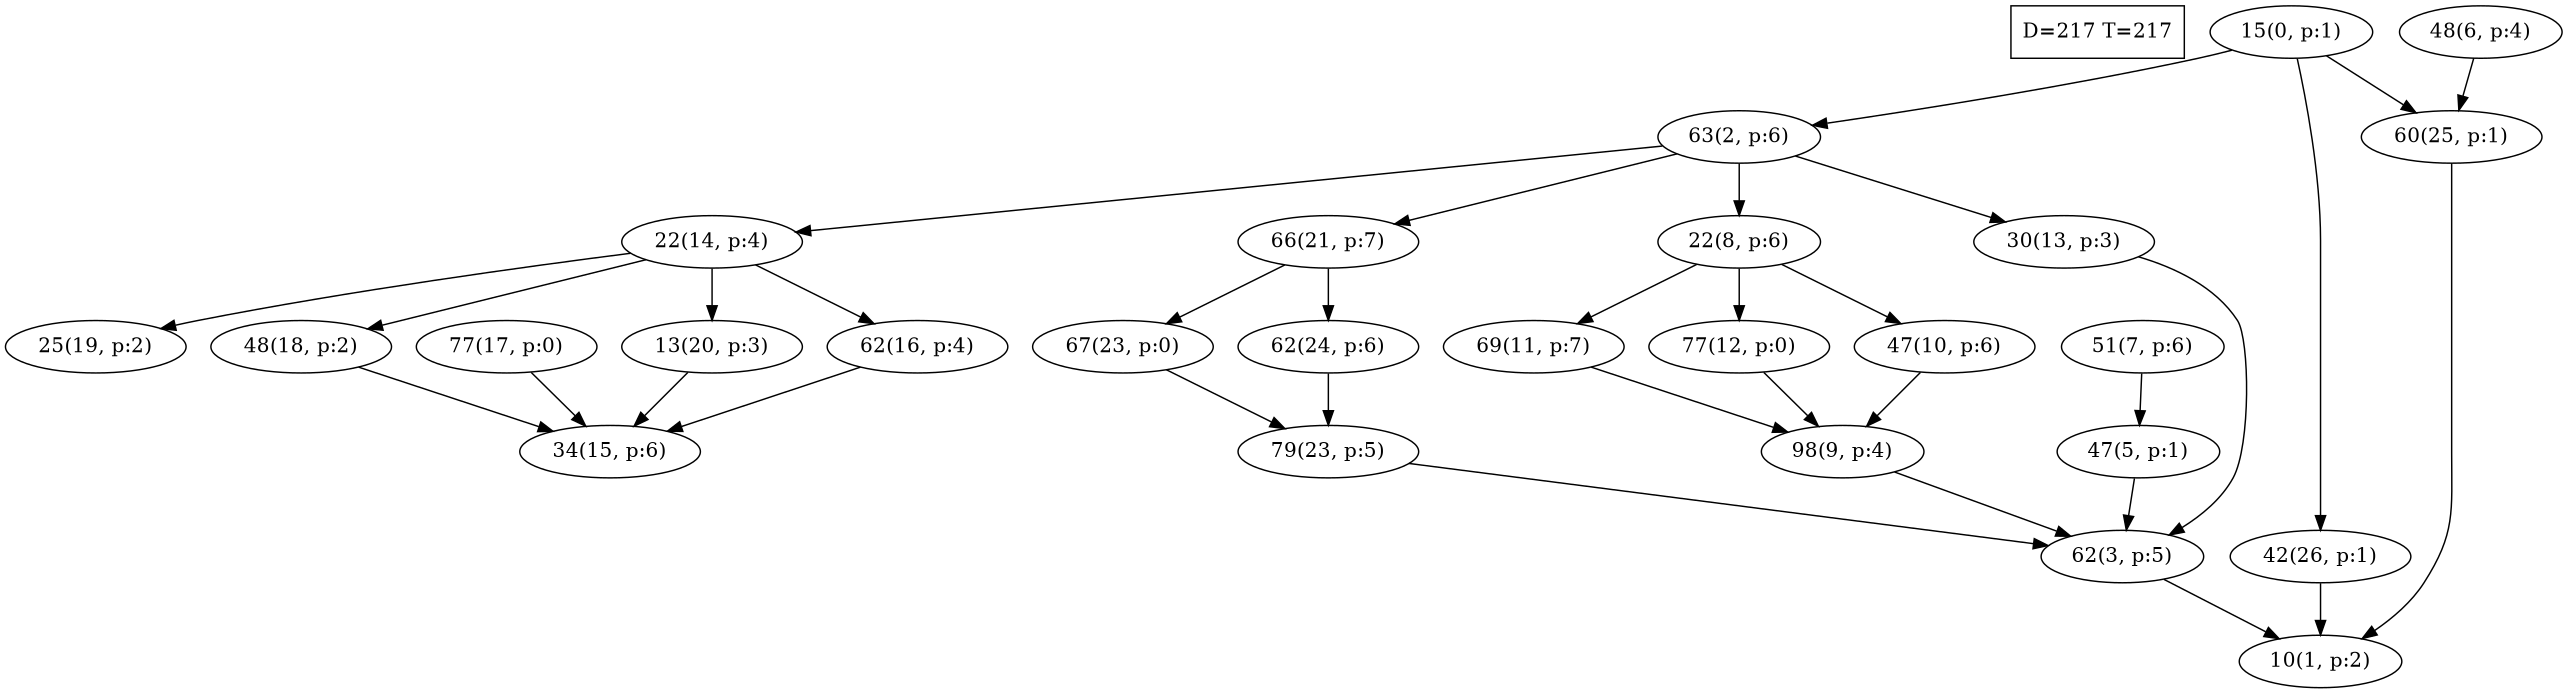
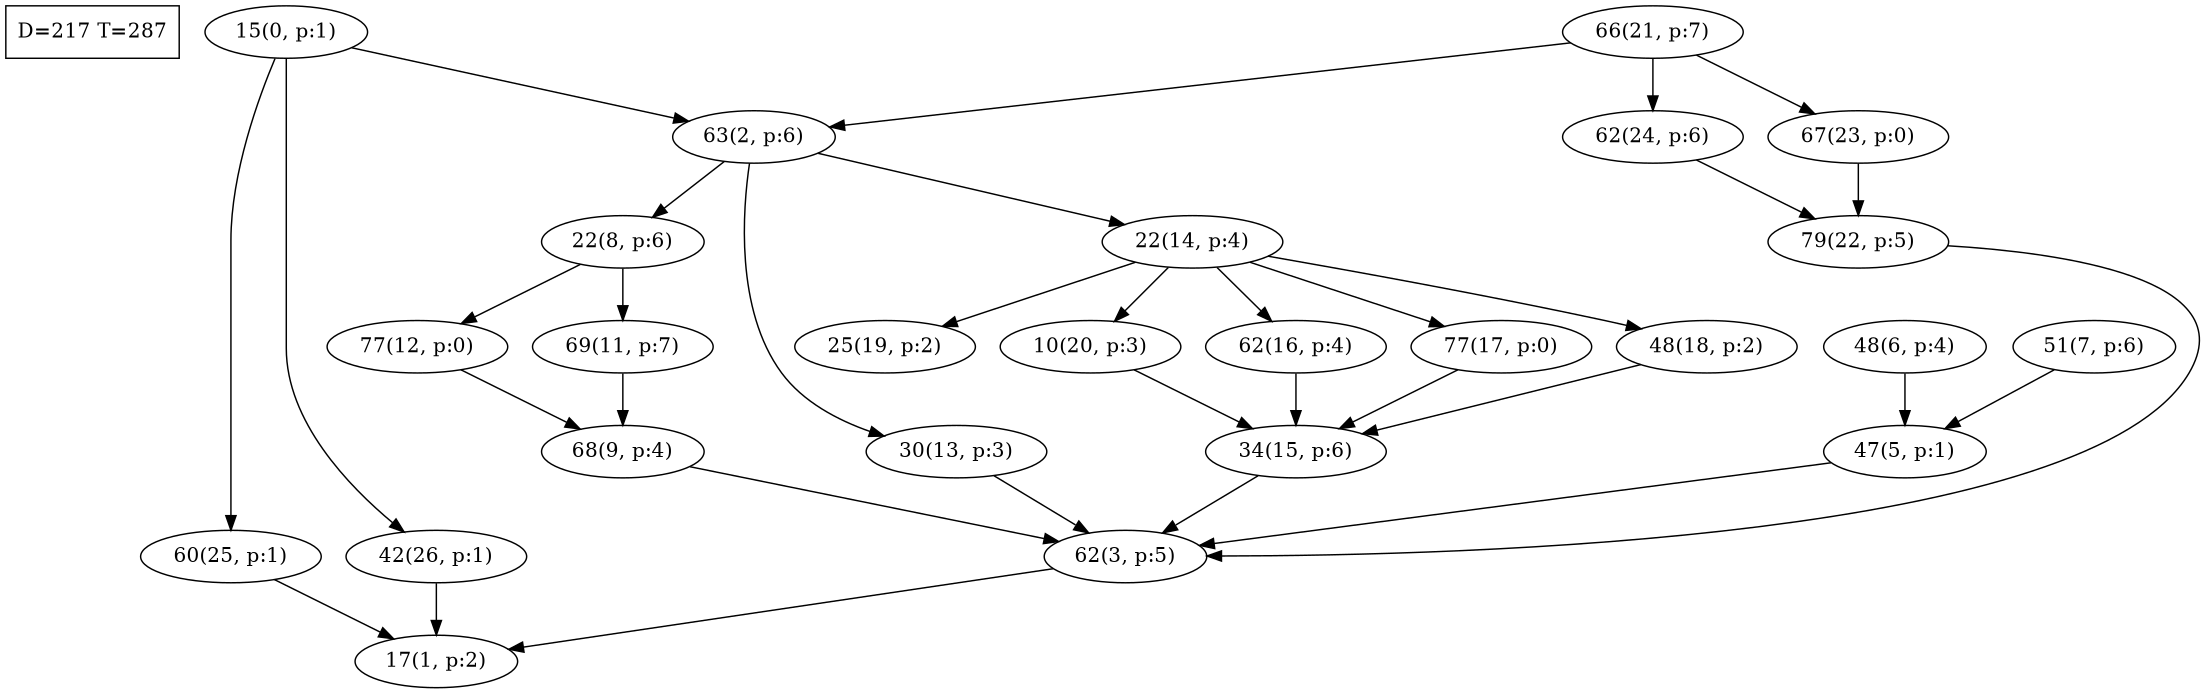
  digraph {
-   n1 [label="D=217 T=217" shape=box]
+   n1 [label="D=217 T=287" shape=box]
    n2 [label="15(0, p:1)"]
    n3 [label="63(2, p:6)"]
    n4 [label="60(25, p:1)"]
    n5 [label="42(26, p:1)"]
    n6 [label="22(8, p:6)"]
    n7 [label="30(13, p:3)"]
    n8 [label="22(14, p:4)"]
    n9 [label="66(21, p:7)"]
-   n10 [label="10(1, p:2)"]
-   n11 [label="47(10, p:6)"]
+   n10 [label="17(1, p:2)"]
    n12 [label="69(11, p:7)"]
    n13 [label="77(12, p:0)"]
    n14 [label="62(3, p:5)"]
    n15 [label="62(16, p:4)"]
    n16 [label="77(17, p:0)"]
    n17 [label="48(18, p:2)"]
    n18 [label="25(19, p:2)"]
-   n19 [label="13(20, p:3)"]
+   n19 [label="10(20, p:3)"]
    n20 [label="67(23, p:0)"]
    n21 [label="62(24, p:6)"]
    n22 [label="48(6, p:4)"]
    n23 [label="47(5, p:1)"]
    n24 [label="51(7, p:6)"]
-   n25 [label="98(9, p:4)"]
+   n25 [label="68(9, p:4)"]
    n26 [label="34(15, p:6)"]
-   n27 [label="79(23, p:5)"]
+   n27 [label="79(22, p:5)"]
    n2 -> n3
    n2 -> n4
    n2 -> n5
    n3 -> n6
    n3 -> n7
    n3 -> n8
-   n3 -> n9
+   n9 -> n3
    n4 -> n10
    n5 -> n10
-   n6 -> n11
    n6 -> n12
    n6 -> n13
    n7 -> n14
    n8 -> n15
+   n8 -> n16
    n8 -> n17
    n8 -> n18
    n8 -> n19
    n9 -> n20
    n9 -> n21
-   n11 -> n25
    n12 -> n25
    n13 -> n25
    n14 -> n10
    n15 -> n26
    n16 -> n26
    n17 -> n26
    n19 -> n26
    n20 -> n27
    n21 -> n27
-   n22 -> n4
+   n22 -> n23
    n23 -> n14
    n24 -> n23
    n25 -> n14
+   n26 -> n14
    n27 -> n14
  }
